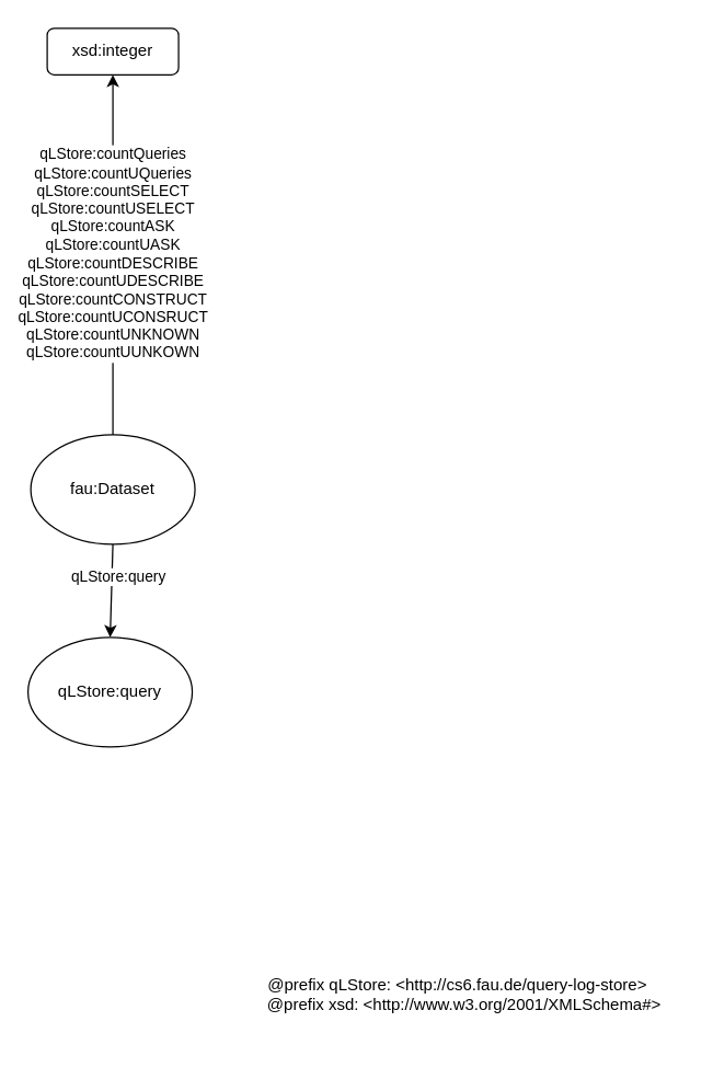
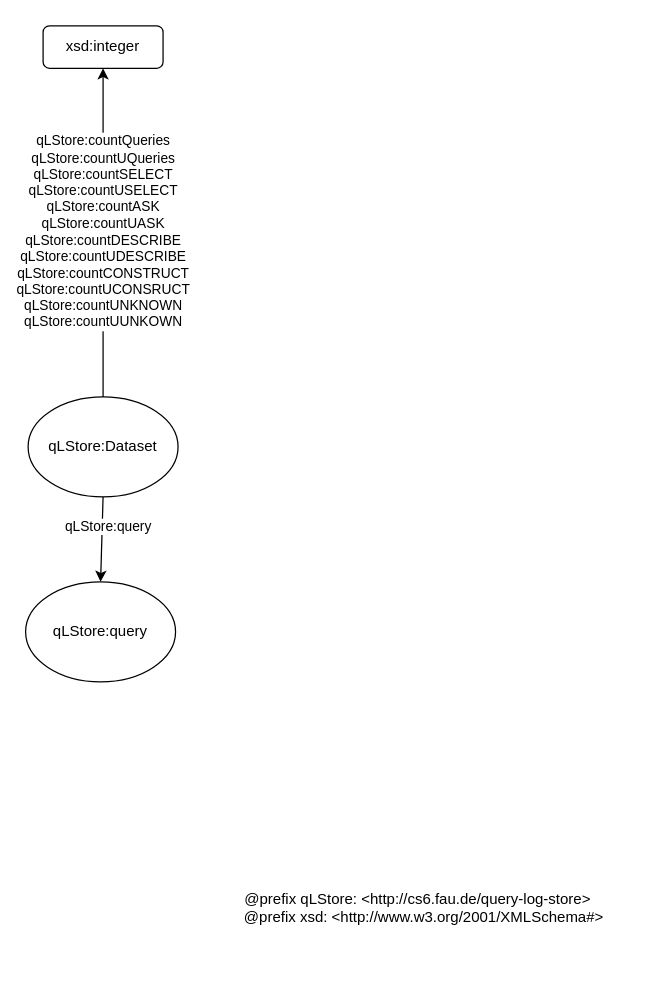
  <mxCell id="0" />
  <mxCell id="1" parent="0" />
- <mxCell id="2" value="fau:Dataset" style="ellipse;whiteSpace=wrap;html=1;" vertex="1" parent="1"><mxGeometry x="22" y="317" width="120" height="80" as="geometry" /></mxCell>
+ <mxCell id="2" value="qLStore:Dataset" style="ellipse;whiteSpace=wrap;html=1;" vertex="1" parent="1"><mxGeometry x="22" y="317" width="120" height="80" as="geometry" /></mxCell>
  <mxCell id="3" value="&lt;div&gt;@prefix qLStore: &amp;lt;http://cs6.fau.de/query-log-store&amp;gt;&lt;/div&gt;&lt;div&gt;&amp;nbsp; &amp;nbsp;@prefix xsd: &amp;lt;http://www.w3.org/2001/XMLSchema#&amp;gt;&lt;/div&gt;" style="text;html=1;strokeColor=none;fillColor=none;align=center;verticalAlign=middle;whiteSpace=wrap;rounded=0;" vertex="1" parent="1"><mxGeometry x="169" y="686" width="330" height="80" as="geometry" /></mxCell>
  <mxCell id="4" value="qLStore:query" style="ellipse;whiteSpace=wrap;html=1;" vertex="1" parent="1"><mxGeometry x="20" y="465" width="120" height="80" as="geometry" /></mxCell>
  <mxCell id="5" value="" style="endArrow=classic;html=1;exitX=0.5;exitY=1;exitDx=0;exitDy=0;rounded=0;" edge="1" parent="1" source="2"><mxGeometry width="50" height="50" relative="1" as="geometry"><mxPoint x="48.574" y="474.716" as="sourcePoint" /><mxPoint x="80" y="465" as="targetPoint" /><Array as="points" /></mxGeometry></mxCell>
  <mxCell id="6" value="qLStore:query" style="edgeLabel;html=1;align=center;verticalAlign=middle;resizable=0;points=[];" vertex="1" connectable="0" parent="5"><mxGeometry x="-0.327" y="4" relative="1" as="geometry"><mxPoint as="offset" /></mxGeometry></mxCell>
  <mxCell id="7" value="xsd:integer" style="rounded=1;whiteSpace=wrap;html=1;" vertex="1" parent="1"><mxGeometry x="34" y="20" width="96" height="34" as="geometry" /></mxCell>
  <mxCell id="8" value="qLStore:countQueries&lt;br&gt;qLStore:countUQueries&lt;br&gt;qLStore:countSELECT&lt;br&gt;qLStore:countUSELECT&lt;br&gt;qLStore:countASK&lt;br&gt;qLStore:countUASK&lt;br&gt;qLStore:countDESCRIBE&lt;br&gt;qLStore:countUDESCRIBE&lt;br&gt;qLStore:countCONSTRUCT&lt;br&gt;qLStore:countUCONSRUCT&lt;br&gt;qLStore:countUNKNOWN&lt;br&gt;qLStore:countUUNKOWN" style="endArrow=classic;html=1;entryX=0.5;entryY=1;entryDx=0;entryDy=0;exitX=0.5;exitY=0;exitDx=0;exitDy=0;" edge="1" parent="1" source="2" target="7"><mxGeometry width="50" height="50" relative="1" as="geometry"><mxPoint x="96.574" y="334.716" as="sourcePoint" /><mxPoint x="-101" y="93" as="targetPoint" /></mxGeometry></mxCell>
